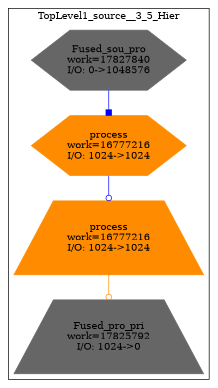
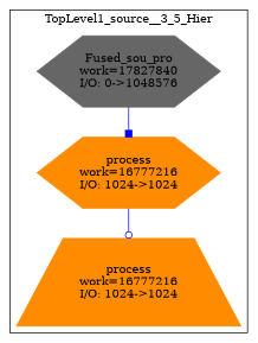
  digraph {
    node [color=gray40 style=filled shape=hexagon]
    edge [color=blue arrowhead=odot]
    n1 [label="Fused_sou_pro\nwork=17827840\nI/O: 0->1048576"]
    n2 [color=darkorange label="process\nwork=16777216\nI/O: 1024->1024"]
    n3 [color=darkorange label="process\nwork=16777216\nI/O: 1024->1024" shape=trapezium]
-   n4 [label="Fused_pro_pri\nwork=17825792\nI/O: 1024->0" shape=trapezium]
    subgraph cluster_1 {
      color=black
      label=TopLevel1_source__3_5_Hier
      n1
      n2
      n3
-     n4
    }
    n1 -> n2 [arrowhead=box]
    n2 -> n3
-   n3 -> n4 [color=darkorange]
  }
